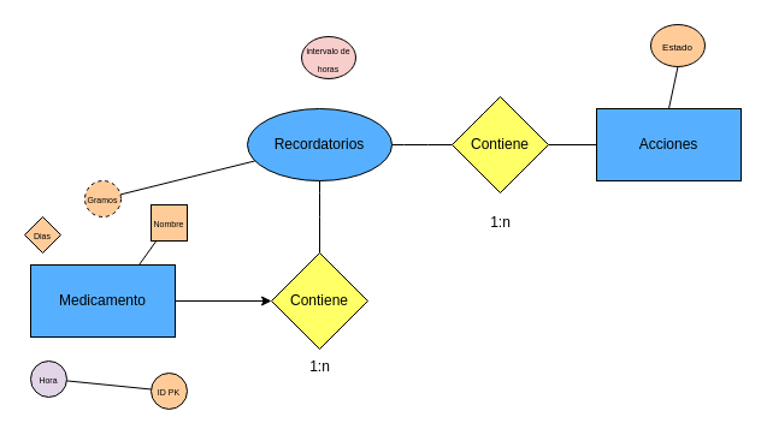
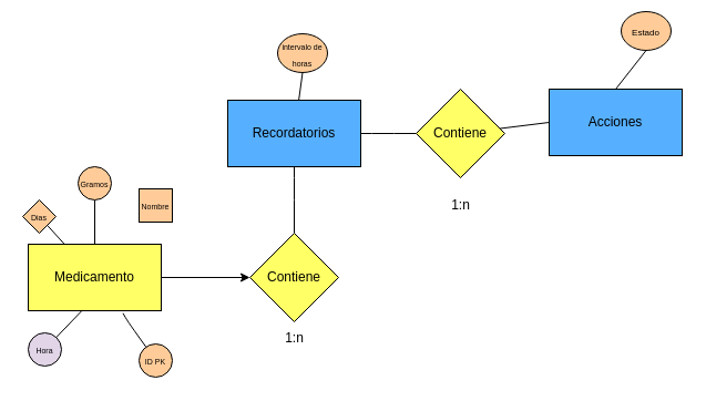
  <mxCell id="0" />
  <mxCell id="1" parent="0" />
- <mxCell id="2" value="Acciones" style="rounded=0;whiteSpace=wrap;html=1;gradientColor=none;fillColor=#56B0FF;" parent="1" vertex="1"><mxGeometry x="495" y="90" width="120" height="60" as="geometry" /></mxCell>
+ <mxCell id="2" value="Acciones" style="rounded=0;whiteSpace=wrap;html=1;gradientColor=none;fillColor=#56B0FF;" parent="1" vertex="1"><mxGeometry x="495" y="80" width="120" height="60" as="geometry" /></mxCell>
+ <mxCell id="3" style="edgeStyle=none;html=1;entryX=0.5;entryY=1;entryDx=0;entryDy=0;endArrow=none;endFill=0;" parent="1" source="5" target="20" edge="1"><mxGeometry relative="1" as="geometry" /></mxCell>
  <mxCell id="4" style="edgeStyle=none;html=1;entryX=0;entryY=0.5;entryDx=0;entryDy=0;endArrow=none;endFill=0;" parent="1" source="5" target="22" edge="1"><mxGeometry relative="1" as="geometry"><Array as="points"><mxPoint x="345" y="120" /></Array></mxGeometry></mxCell>
- <mxCell id="5" value="Recordatorios" style="ellipse;whiteSpace=wrap;html=1;fillColor=#56B0FF;" parent="1" vertex="1"><mxGeometry x="205" y="90" width="120" height="60" as="geometry" /></mxCell>
+ <mxCell id="5" value="Recordatorios" style="rounded=0;whiteSpace=wrap;html=1;fillColor=#56B0FF;" parent="1" vertex="1"><mxGeometry x="205" y="90" width="120" height="60" as="geometry" /></mxCell>
  <mxCell id="6" style="edgeStyle=none;html=1;entryX=0;entryY=0.5;entryDx=0;entryDy=0;" parent="1" source="7" target="9" edge="1"><mxGeometry relative="1" as="geometry" /></mxCell>
- <mxCell id="7" value="Medicamento" style="rounded=0;whiteSpace=wrap;html=1;fillColor=#56B0FF;" parent="1" vertex="1"><mxGeometry x="25" y="220" width="120" height="60" as="geometry" /></mxCell>
+ <mxCell id="7" value="Medicamento" style="rounded=0;whiteSpace=wrap;html=1;fillColor=#ffff66;" parent="1" vertex="1"><mxGeometry x="25" y="220" width="120" height="60" as="geometry" /></mxCell>
  <mxCell id="8" style="edgeStyle=none;html=1;entryX=0.5;entryY=1;entryDx=0;entryDy=0;endArrow=none;endFill=0;" parent="1" source="9" target="5" edge="1"><mxGeometry relative="1" as="geometry"><Array as="points"><mxPoint x="265" y="170" /></Array></mxGeometry></mxCell>
  <mxCell id="9" value="Contiene" style="rhombus;whiteSpace=wrap;html=1;fillColor=#FFFF66;" parent="1" vertex="1"><mxGeometry x="225" y="210" width="80" height="80" as="geometry" /></mxCell>
  <mxCell id="10" value="&lt;font style=&quot;font-size: 7px;&quot;&gt;ID PK&lt;/font&gt;" style="ellipse;whiteSpace=wrap;html=1;fillColor=#FFCC99;" parent="1" vertex="1"><mxGeometry x="125" y="310" width="30" height="30" as="geometry" /></mxCell>
  <mxCell id="11" value="&lt;font style=&quot;font-size: 7px;&quot;&gt;Hora&lt;/font&gt;" style="ellipse;whiteSpace=wrap;html=1;fillColor=#e1d5e7;" parent="1" vertex="1"><mxGeometry x="25" y="300" width="30" height="30" as="geometry" /></mxCell>
- <mxCell id="12" style="edgeStyle=none;html=1;endArrow=none;endFill=0;" parent="1" source="13" target="5" edge="1"><mxGeometry relative="1" as="geometry" /></mxCell>
- <mxCell id="13" value="&lt;font style=&quot;font-size: 7px;&quot;&gt;Gramos&lt;/font&gt;" style="ellipse;whiteSpace=wrap;html=1;fillColor=#FFCC99;dashed=1;" parent="1" vertex="1"><mxGeometry x="70" y="150" width="30" height="30" as="geometry" /></mxCell>
- <mxCell id="14" style="edgeStyle=none;html=1;entryX=0.75;entryY=0;entryDx=0;entryDy=0;endArrow=none;endFill=0;" parent="1" source="15" target="7" edge="1"><mxGeometry relative="1" as="geometry" /></mxCell>
+ <mxCell id="12" style="edgeStyle=none;html=1;endArrow=none;endFill=0;" parent="1" source="13" target="7" edge="1"><mxGeometry relative="1" as="geometry" /></mxCell>
+ <mxCell id="13" value="&lt;font style=&quot;font-size: 7px;&quot;&gt;Gramos&lt;/font&gt;" style="ellipse;whiteSpace=wrap;html=1;fillColor=#FFCC99;" parent="1" vertex="1"><mxGeometry x="70" y="150" width="30" height="30" as="geometry" /></mxCell>
  <mxCell id="15" value="&lt;span style=&quot;font-size: 7px;&quot;&gt;Nombre&lt;/span&gt;" style="whiteSpace=wrap;html=1;fillColor=#FFCC99;rounded=0;" parent="1" vertex="1"><mxGeometry x="125" y="170" width="30" height="30" as="geometry" /></mxCell>
+ <mxCell id="16" style="edgeStyle=none;html=1;endArrow=none;endFill=0;" parent="1" source="17" target="7" edge="1"><mxGeometry relative="1" as="geometry" /></mxCell>
  <mxCell id="17" value="&lt;font style=&quot;font-size: 7px;&quot;&gt;Dias&lt;/font&gt;" style="rhombus;whiteSpace=wrap;html=1;fillColor=#FFCC99;" parent="1" vertex="1"><mxGeometry x="20" y="180" width="30" height="30" as="geometry" /></mxCell>
- <mxCell id="19" style="edgeStyle=none;html=1;endArrow=none;endFill=0;" parent="1" source="11" target="10" edge="1"><mxGeometry relative="1" as="geometry" /></mxCell>
- <mxCell id="20" value="&lt;font style=&quot;font-size: 7px;&quot;&gt;intervalo de horas&lt;/font&gt;" style="ellipse;whiteSpace=wrap;html=1;fillColor=#f8cecc;" parent="1" vertex="1"><mxGeometry x="250" y="30" width="45" height="35" as="geometry" /></mxCell>
+ <mxCell id="18" style="edgeStyle=none;html=1;entryX=0.712;entryY=1.038;entryDx=0;entryDy=0;entryPerimeter=0;endArrow=none;endFill=0;" parent="1" source="10" target="7" edge="1"><mxGeometry relative="1" as="geometry"><Array as="points"><mxPoint x="115" y="290" /></Array></mxGeometry></mxCell>
+ <mxCell id="19" style="edgeStyle=none;html=1;entryX=0.408;entryY=0.99;entryDx=0;entryDy=0;entryPerimeter=0;endArrow=none;endFill=0;" parent="1" source="11" target="7" edge="1"><mxGeometry relative="1" as="geometry" /></mxCell>
+ <mxCell id="20" value="&lt;font style=&quot;font-size: 7px;&quot;&gt;intervalo de horas&lt;/font&gt;" style="ellipse;whiteSpace=wrap;html=1;fillColor=#FFCC99;" parent="1" vertex="1"><mxGeometry x="250" y="30" width="45" height="35" as="geometry" /></mxCell>
  <mxCell id="21" style="edgeStyle=none;html=1;entryX=0;entryY=0.5;entryDx=0;entryDy=0;endArrow=none;endFill=0;" parent="1" source="22" target="2" edge="1"><mxGeometry relative="1" as="geometry" /></mxCell>
  <mxCell id="22" value="Contiene" style="rhombus;whiteSpace=wrap;html=1;fillColor=#FFFF66;" parent="1" vertex="1"><mxGeometry x="375" y="80" width="80" height="80" as="geometry" /></mxCell>
  <mxCell id="23" value="1:n" style="text;html=1;align=center;verticalAlign=middle;resizable=0;points=[];autosize=1;strokeColor=none;fillColor=none;" parent="1" vertex="1"><mxGeometry x="245" y="290" width="40" height="30" as="geometry" /></mxCell>
  <mxCell id="24" value="1:n" style="text;html=1;align=center;verticalAlign=middle;resizable=0;points=[];autosize=1;strokeColor=none;fillColor=none;" parent="1" vertex="1"><mxGeometry x="395" y="170" width="40" height="30" as="geometry" /></mxCell>
  <mxCell id="25" style="edgeStyle=none;html=1;entryX=0.5;entryY=1;entryDx=0;entryDy=0;endArrow=none;endFill=0;exitX=0.5;exitY=0;exitDx=0;exitDy=0;" parent="1" source="2" target="26" edge="1"><mxGeometry relative="1" as="geometry"><mxPoint x="555" y="80" as="sourcePoint" /></mxGeometry></mxCell>
- <mxCell id="26" value="&lt;font style=&quot;font-size: 8px;&quot;&gt;Estado&lt;/font&gt;" style="ellipse;whiteSpace=wrap;html=1;fillColor=#FFCC99;" parent="1" vertex="1"><mxGeometry x="540" y="20" width="45" height="35" as="geometry" /></mxCell>
+ <mxCell id="26" value="&lt;font style=&quot;font-size: 8px;&quot;&gt;Estado&lt;/font&gt;" style="ellipse;whiteSpace=wrap;html=1;fillColor=#FFCC99;" parent="1" vertex="1"><mxGeometry x="560" y="10" width="45" height="35" as="geometry" /></mxCell>
